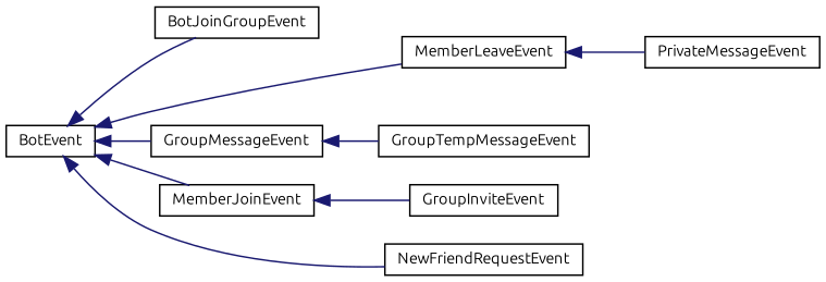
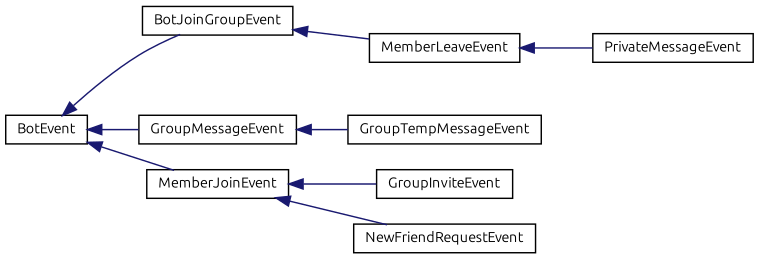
  digraph {
    fontname=Ubuntu
    rankdir=LR
    node [color=black fillcolor=white fontname=Ubuntu fontsize=10 shape=record style=filled]
    edge [color=midnightblue dir=back fontname=Ubuntu fontsize=10 labelfontname=Helvetica labelfontsize=10 style=solid]
    n1 [height=0.2 label=BotEvent width=0.4]
    n2 [height=0.2 label=BotJoinGroupEvent width=0.4]
    n3 [height=0.2 label=GroupMessageEvent width=0.4]
    n4 [height=0.2 label=MemberJoinEvent width=0.4]
    n5 [height=0.2 label=MemberLeaveEvent width=0.4]
    n6 [height=0.2 label=NewFriendRequestEvent width=0.4]
    n7 [height=0.2 label=GroupInviteEvent width=0.4]
    n8 [height=0.2 label=GroupTempMessageEvent width=0.4]
    n9 [height=0.2 label=PrivateMessageEvent width=0.4]
    n1 -> n2
    n1 -> n3
    n1 -> n4
-   n1 -> n5
-   n1 -> n6
+   n2 -> n5
+   n4 -> n6
    n3 -> n8
    n4 -> n7
    n5 -> n9
  }
